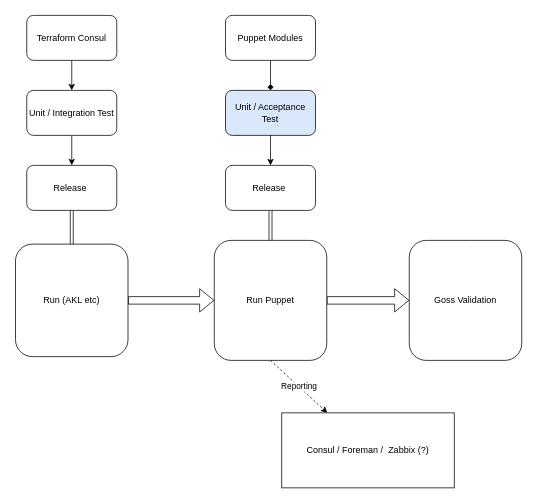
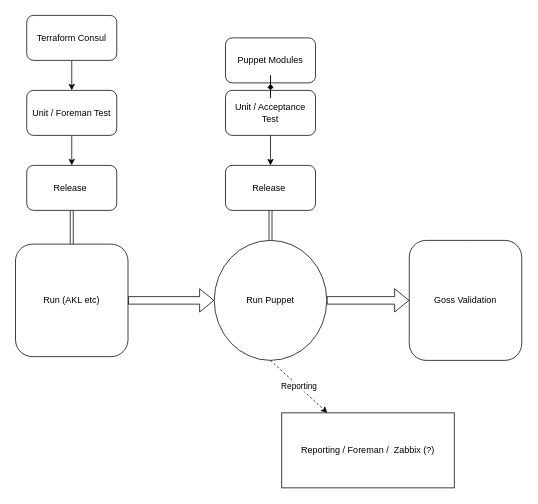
  <mxCell id="0" />
  <mxCell id="1" parent="0" />
  <mxCell id="2" value="" style="edgeStyle=orthogonalEdgeStyle;shape=flexArrow;rounded=0;orthogonalLoop=1;jettySize=auto;html=1;" edge="1" parent="1" target="13"><mxGeometry relative="1" as="geometry"><mxPoint x="615" y="400" as="sourcePoint" /></mxGeometry></mxCell>
  <mxCell id="3" value="" style="edgeStyle=orthogonalEdgeStyle;rounded=0;orthogonalLoop=1;jettySize=auto;html=1;" edge="1" parent="1" source="4" target="6"><mxGeometry relative="1" as="geometry" /></mxCell>
  <mxCell id="4" value="Terraform Consul" style="rounded=1;whiteSpace=wrap;html=1;" vertex="1" parent="1"><mxGeometry x="35" y="20" width="120" height="60" as="geometry" /></mxCell>
  <mxCell id="5" value="" style="edgeStyle=orthogonalEdgeStyle;rounded=0;orthogonalLoop=1;jettySize=auto;html=1;" edge="1" parent="1" source="6" target="8"><mxGeometry relative="1" as="geometry" /></mxCell>
- <mxCell id="6" value="Unit / Integration Test" style="rounded=1;whiteSpace=wrap;html=1;" vertex="1" parent="1"><mxGeometry x="35" y="120" width="120" height="60" as="geometry" /></mxCell>
+ <mxCell id="6" value="Unit / Foreman Test" style="rounded=1;whiteSpace=wrap;html=1;" vertex="1" parent="1"><mxGeometry x="35" y="120" width="120" height="60" as="geometry" /></mxCell>
  <mxCell id="7" style="edgeStyle=orthogonalEdgeStyle;shape=link;rounded=0;orthogonalLoop=1;jettySize=auto;html=1;exitX=0.5;exitY=1;exitDx=0;exitDy=0;" edge="1" parent="1" source="8" target="10"><mxGeometry relative="1" as="geometry" /></mxCell>
  <mxCell id="8" value="Release&amp;nbsp;" style="rounded=1;whiteSpace=wrap;html=1;" vertex="1" parent="1"><mxGeometry x="35" y="220" width="120" height="60" as="geometry" /></mxCell>
  <mxCell id="9" value="" style="edgeStyle=orthogonalEdgeStyle;shape=flexArrow;rounded=0;orthogonalLoop=1;jettySize=auto;html=1;entryX=0;entryY=0.5;entryDx=0;entryDy=0;" edge="1" parent="1" source="10" target="18"><mxGeometry relative="1" as="geometry"><mxPoint x="465" y="400" as="targetPoint" /></mxGeometry></mxCell>
  <mxCell id="10" value="Run (AKL etc)" style="rounded=1;whiteSpace=wrap;html=1;" vertex="1" parent="1"><mxGeometry x="20" y="325" width="150" height="150" as="geometry" /></mxCell>
- <mxCell id="11" value="Puppet Modules" style="rounded=1;whiteSpace=wrap;html=1;" vertex="1" parent="1"><mxGeometry x="300" y="20" width="120" height="60" as="geometry" /></mxCell>
- <mxCell id="12" value="Unit / Acceptance Test" style="rounded=1;whiteSpace=wrap;html=1;fillColor=#dae8fc;" vertex="1" parent="1"><mxGeometry x="300" y="120" width="120" height="60" as="geometry" /></mxCell>
+ <mxCell id="11" value="Puppet Modules" style="rounded=1;whiteSpace=wrap;html=1;" vertex="1" parent="1"><mxGeometry x="300" y="50" width="120" height="60" as="geometry" /></mxCell>
+ <mxCell id="12" value="Unit / Acceptance Test" style="rounded=1;whiteSpace=wrap;html=1;" vertex="1" parent="1"><mxGeometry x="300" y="120" width="120" height="60" as="geometry" /></mxCell>
  <mxCell id="13" value="Goss Validation" style="rounded=1;whiteSpace=wrap;html=1;" vertex="1" parent="1"><mxGeometry x="545" y="320" width="150" height="160" as="geometry" /></mxCell>
  <mxCell id="14" value="Release&amp;nbsp;" style="rounded=1;whiteSpace=wrap;html=1;" vertex="1" parent="1"><mxGeometry x="300" y="220" width="120" height="60" as="geometry" /></mxCell>
  <mxCell id="15" value="" style="edgeStyle=orthogonalEdgeStyle;rounded=0;orthogonalLoop=1;jettySize=auto;html=1;" edge="1" source="12" target="14" parent="1"><mxGeometry relative="1" as="geometry" /></mxCell>
  <mxCell id="16" value="" style="edgeStyle=orthogonalEdgeStyle;rounded=0;orthogonalLoop=1;jettySize=auto;html=1;endArrow=diamond;" edge="1" source="11" target="12" parent="1"><mxGeometry relative="1" as="geometry" /></mxCell>
  <mxCell id="17" value="" style="edgeStyle=orthogonalEdgeStyle;shape=flexArrow;rounded=0;orthogonalLoop=1;jettySize=auto;html=1;exitX=1;exitY=0.5;exitDx=0;exitDy=0;" edge="1" parent="1" source="18" target="13"><mxGeometry relative="1" as="geometry"><mxPoint x="605" y="400" as="sourcePoint" /></mxGeometry></mxCell>
- <mxCell id="18" value="Run Puppet" style="rounded=1;whiteSpace=wrap;html=1;" vertex="1" parent="1"><mxGeometry x="285" y="320" width="150" height="160" as="geometry" /></mxCell>
+ <mxCell id="18" value="Run Puppet" style="ellipse;whiteSpace=wrap;html=1;" vertex="1" parent="1"><mxGeometry x="285" y="320" width="150" height="160" as="geometry" /></mxCell>
  <mxCell id="19" value="" style="shape=link;html=1;exitX=0.5;exitY=1;exitDx=0;exitDy=0;" edge="1" parent="1" source="14" target="18"><mxGeometry width="50" height="50" relative="1" as="geometry"><mxPoint x="25" y="550" as="sourcePoint" /><mxPoint x="75" y="500" as="targetPoint" /></mxGeometry></mxCell>
  <mxCell id="20" value="Reporting" style="endArrow=classic;html=1;exitX=0.5;exitY=1;exitDx=0;exitDy=0;dashed=1;" edge="1" parent="1" source="18" target="21"><mxGeometry width="50" height="50" relative="1" as="geometry"><mxPoint x="25" y="550" as="sourcePoint" /><mxPoint x="387.5" y="520" as="targetPoint" /></mxGeometry></mxCell>
- <mxCell id="21" value="Consul / Foreman / &amp;nbsp;Zabbix (?)" style="rounded=0;whiteSpace=wrap;html=1;" vertex="1" parent="1"><mxGeometry x="375" y="550" width="230" height="100" as="geometry" /></mxCell>
+ <mxCell id="21" value="Reporting / Foreman / &amp;nbsp;Zabbix (?)" style="rounded=0;whiteSpace=wrap;html=1;" vertex="1" parent="1"><mxGeometry x="375" y="550" width="230" height="100" as="geometry" /></mxCell>
